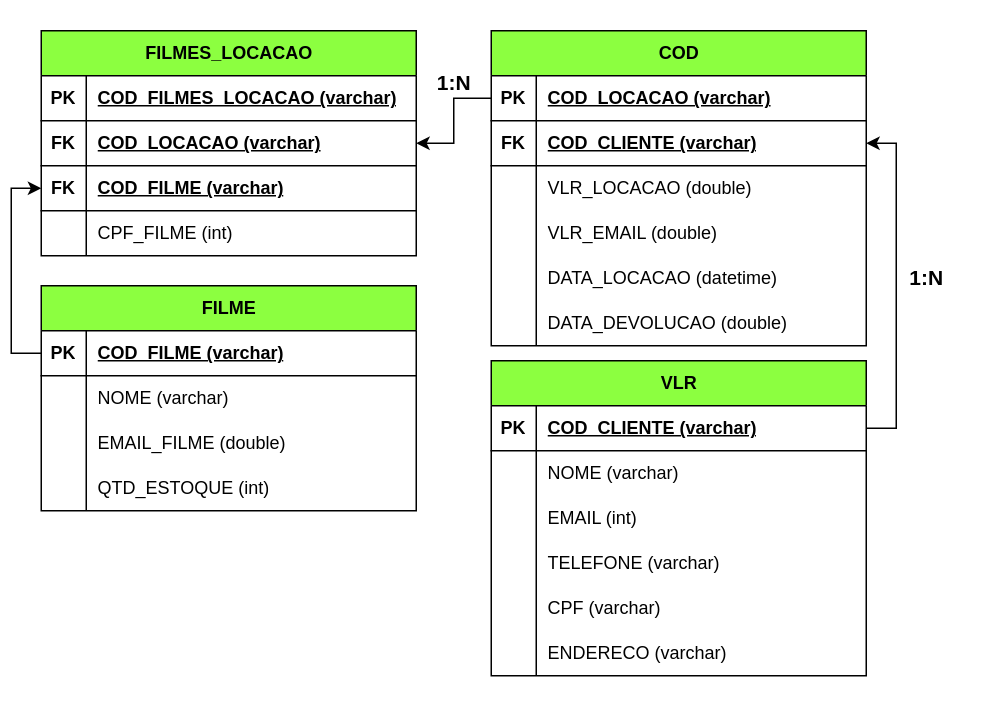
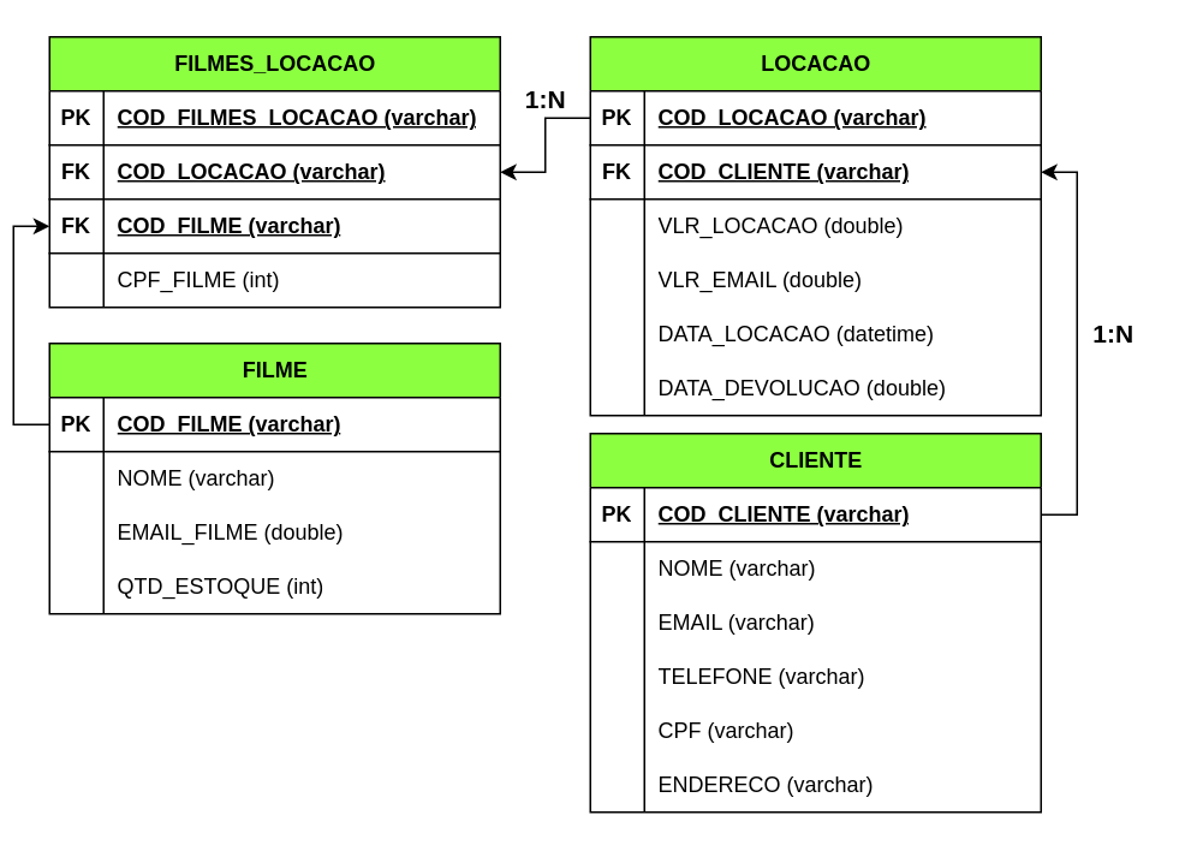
  <mxCell id="0" />
  <mxCell id="1" parent="0" />
- <mxCell id="2" value="COD" style="shape=table;startSize=30;container=1;collapsible=1;childLayout=tableLayout;fixedRows=1;rowLines=0;fontStyle=1;align=center;resizeLast=1;html=1;fillColor=#8CFF40;" parent="1" vertex="1"><mxGeometry x="320" y="20" width="250" height="210" as="geometry" /></mxCell>
+ <mxCell id="2" value="LOCACAO" style="shape=table;startSize=30;container=1;collapsible=1;childLayout=tableLayout;fixedRows=1;rowLines=0;fontStyle=1;align=center;resizeLast=1;html=1;fillColor=#8CFF40;" parent="1" vertex="1"><mxGeometry x="320" y="20" width="250" height="210" as="geometry" /></mxCell>
  <mxCell id="3" value="" style="shape=tableRow;horizontal=0;startSize=0;swimlaneHead=0;swimlaneBody=0;fillColor=none;collapsible=0;dropTarget=0;points=[[0,0.5],[1,0.5]];portConstraint=eastwest;top=0;left=0;right=0;bottom=1;" parent="2" vertex="1"><mxGeometry y="30" width="250" height="30" as="geometry" /></mxCell>
  <mxCell id="4" value="PK" style="shape=partialRectangle;connectable=0;fillColor=none;top=0;left=0;bottom=0;right=0;fontStyle=1;overflow=hidden;whiteSpace=wrap;html=1;" parent="3" vertex="1"><mxGeometry width="30" height="30" as="geometry"><mxRectangle width="30" height="30" as="alternateBounds" /></mxGeometry></mxCell>
  <mxCell id="5" value="COD_LOCACAO (varchar)" style="shape=partialRectangle;connectable=0;fillColor=none;top=0;left=0;bottom=0;right=0;align=left;spacingLeft=6;fontStyle=5;overflow=hidden;whiteSpace=wrap;html=1;" parent="3" vertex="1"><mxGeometry x="30" width="220" height="30" as="geometry"><mxRectangle width="220" height="30" as="alternateBounds" /></mxGeometry></mxCell>
  <mxCell id="6" value="" style="shape=tableRow;horizontal=0;startSize=0;swimlaneHead=0;swimlaneBody=0;fillColor=none;collapsible=0;dropTarget=0;points=[[0,0.5],[1,0.5]];portConstraint=eastwest;top=0;left=0;right=0;bottom=1;" parent="2" vertex="1"><mxGeometry y="60" width="250" height="30" as="geometry" /></mxCell>
  <mxCell id="7" value="FK" style="shape=partialRectangle;connectable=0;fillColor=none;top=0;left=0;bottom=0;right=0;fontStyle=1;overflow=hidden;whiteSpace=wrap;html=1;" parent="6" vertex="1"><mxGeometry width="30" height="30" as="geometry"><mxRectangle width="30" height="30" as="alternateBounds" /></mxGeometry></mxCell>
  <mxCell id="8" value="COD_CLIENTE (varchar)" style="shape=partialRectangle;connectable=0;fillColor=none;top=0;left=0;bottom=0;right=0;align=left;spacingLeft=6;fontStyle=5;overflow=hidden;whiteSpace=wrap;html=1;" parent="6" vertex="1"><mxGeometry x="30" width="220" height="30" as="geometry"><mxRectangle width="220" height="30" as="alternateBounds" /></mxGeometry></mxCell>
  <mxCell id="9" value="" style="shape=tableRow;horizontal=0;startSize=0;swimlaneHead=0;swimlaneBody=0;fillColor=none;collapsible=0;dropTarget=0;points=[[0,0.5],[1,0.5]];portConstraint=eastwest;top=0;left=0;right=0;bottom=0;" parent="2" vertex="1"><mxGeometry y="90" width="250" height="30" as="geometry" /></mxCell>
  <mxCell id="10" value="" style="shape=partialRectangle;connectable=0;fillColor=none;top=0;left=0;bottom=0;right=0;editable=1;overflow=hidden;whiteSpace=wrap;html=1;" parent="9" vertex="1"><mxGeometry width="30" height="30" as="geometry"><mxRectangle width="30" height="30" as="alternateBounds" /></mxGeometry></mxCell>
  <mxCell id="11" value="VLR_LOCACAO (double)" style="shape=partialRectangle;connectable=0;fillColor=none;top=0;left=0;bottom=0;right=0;align=left;spacingLeft=6;overflow=hidden;whiteSpace=wrap;html=1;" parent="9" vertex="1"><mxGeometry x="30" width="220" height="30" as="geometry"><mxRectangle width="220" height="30" as="alternateBounds" /></mxGeometry></mxCell>
  <mxCell id="12" value="" style="shape=tableRow;horizontal=0;startSize=0;swimlaneHead=0;swimlaneBody=0;fillColor=none;collapsible=0;dropTarget=0;points=[[0,0.5],[1,0.5]];portConstraint=eastwest;top=0;left=0;right=0;bottom=0;" parent="2" vertex="1"><mxGeometry y="120" width="250" height="30" as="geometry" /></mxCell>
  <mxCell id="13" value="" style="shape=partialRectangle;connectable=0;fillColor=none;top=0;left=0;bottom=0;right=0;editable=1;overflow=hidden;whiteSpace=wrap;html=1;" parent="12" vertex="1"><mxGeometry width="30" height="30" as="geometry"><mxRectangle width="30" height="30" as="alternateBounds" /></mxGeometry></mxCell>
  <mxCell id="14" value="VLR_EMAIL (double)" style="shape=partialRectangle;connectable=0;fillColor=none;top=0;left=0;bottom=0;right=0;align=left;spacingLeft=6;overflow=hidden;whiteSpace=wrap;html=1;" parent="12" vertex="1"><mxGeometry x="30" width="220" height="30" as="geometry"><mxRectangle width="220" height="30" as="alternateBounds" /></mxGeometry></mxCell>
  <mxCell id="15" value="" style="shape=tableRow;horizontal=0;startSize=0;swimlaneHead=0;swimlaneBody=0;fillColor=none;collapsible=0;dropTarget=0;points=[[0,0.5],[1,0.5]];portConstraint=eastwest;top=0;left=0;right=0;bottom=0;" parent="2" vertex="1"><mxGeometry y="150" width="250" height="30" as="geometry" /></mxCell>
  <mxCell id="16" value="" style="shape=partialRectangle;connectable=0;fillColor=none;top=0;left=0;bottom=0;right=0;editable=1;overflow=hidden;whiteSpace=wrap;html=1;" parent="15" vertex="1"><mxGeometry width="30" height="30" as="geometry"><mxRectangle width="30" height="30" as="alternateBounds" /></mxGeometry></mxCell>
  <mxCell id="17" value="DATA_LOCACAO (datetime)" style="shape=partialRectangle;connectable=0;fillColor=none;top=0;left=0;bottom=0;right=0;align=left;spacingLeft=6;overflow=hidden;whiteSpace=wrap;html=1;" parent="15" vertex="1"><mxGeometry x="30" width="220" height="30" as="geometry"><mxRectangle width="220" height="30" as="alternateBounds" /></mxGeometry></mxCell>
  <mxCell id="18" value="" style="shape=tableRow;horizontal=0;startSize=0;swimlaneHead=0;swimlaneBody=0;fillColor=none;collapsible=0;dropTarget=0;points=[[0,0.5],[1,0.5]];portConstraint=eastwest;top=0;left=0;right=0;bottom=0;" parent="2" vertex="1"><mxGeometry y="180" width="250" height="30" as="geometry" /></mxCell>
  <mxCell id="19" value="" style="shape=partialRectangle;connectable=0;fillColor=none;top=0;left=0;bottom=0;right=0;editable=1;overflow=hidden;whiteSpace=wrap;html=1;" parent="18" vertex="1"><mxGeometry width="30" height="30" as="geometry"><mxRectangle width="30" height="30" as="alternateBounds" /></mxGeometry></mxCell>
  <mxCell id="20" value="DATA_DEVOLUCAO (double)" style="shape=partialRectangle;connectable=0;fillColor=none;top=0;left=0;bottom=0;right=0;align=left;spacingLeft=6;overflow=hidden;whiteSpace=wrap;html=1;" parent="18" vertex="1"><mxGeometry x="30" width="220" height="30" as="geometry"><mxRectangle width="220" height="30" as="alternateBounds" /></mxGeometry></mxCell>
  <mxCell id="21" value="FILMES_LOCACAO" style="shape=table;startSize=30;container=1;collapsible=1;childLayout=tableLayout;fixedRows=1;rowLines=0;fontStyle=1;align=center;resizeLast=1;html=1;fillColor=#8CFF40;" parent="1" vertex="1"><mxGeometry y="20" width="250" height="150" as="geometry" x="20" /></mxCell>
  <mxCell id="22" value="" style="shape=tableRow;horizontal=0;startSize=0;swimlaneHead=0;swimlaneBody=0;fillColor=none;collapsible=0;dropTarget=0;points=[[0,0.5],[1,0.5]];portConstraint=eastwest;top=0;left=0;right=0;bottom=1;" parent="21" vertex="1"><mxGeometry y="30" width="250" height="30" as="geometry" /></mxCell>
  <mxCell id="23" value="PK" style="shape=partialRectangle;connectable=0;fillColor=none;top=0;left=0;bottom=0;right=0;fontStyle=1;overflow=hidden;whiteSpace=wrap;html=1;" parent="22" vertex="1"><mxGeometry width="30" height="30" as="geometry"><mxRectangle width="30" height="30" as="alternateBounds" /></mxGeometry></mxCell>
  <mxCell id="24" value="COD_FILMES_LOCACAO (varchar)" style="shape=partialRectangle;connectable=0;fillColor=none;top=0;left=0;bottom=0;right=0;align=left;spacingLeft=6;fontStyle=5;overflow=hidden;whiteSpace=wrap;html=1;" parent="22" vertex="1"><mxGeometry x="30" width="220" height="30" as="geometry"><mxRectangle width="220" height="30" as="alternateBounds" /></mxGeometry></mxCell>
  <mxCell id="25" value="" style="shape=tableRow;horizontal=0;startSize=0;swimlaneHead=0;swimlaneBody=0;fillColor=none;collapsible=0;dropTarget=0;points=[[0,0.5],[1,0.5]];portConstraint=eastwest;top=0;left=0;right=0;bottom=1;" parent="21" vertex="1"><mxGeometry y="60" width="250" height="30" as="geometry" /></mxCell>
  <mxCell id="26" value="FK" style="shape=partialRectangle;connectable=0;fillColor=none;top=0;left=0;bottom=0;right=0;fontStyle=1;overflow=hidden;whiteSpace=wrap;html=1;" parent="25" vertex="1"><mxGeometry width="30" height="30" as="geometry"><mxRectangle width="30" height="30" as="alternateBounds" /></mxGeometry></mxCell>
  <mxCell id="27" value="COD_LOCACAO (varchar)" style="shape=partialRectangle;connectable=0;fillColor=none;top=0;left=0;bottom=0;right=0;align=left;spacingLeft=6;fontStyle=5;overflow=hidden;whiteSpace=wrap;html=1;" parent="25" vertex="1"><mxGeometry x="30" width="220" height="30" as="geometry"><mxRectangle width="220" height="30" as="alternateBounds" /></mxGeometry></mxCell>
  <mxCell id="28" value="" style="shape=tableRow;horizontal=0;startSize=0;swimlaneHead=0;swimlaneBody=0;fillColor=none;collapsible=0;dropTarget=0;points=[[0,0.5],[1,0.5]];portConstraint=eastwest;top=0;left=0;right=0;bottom=1;" parent="21" vertex="1"><mxGeometry y="90" width="250" height="30" as="geometry" /></mxCell>
  <mxCell id="29" value="FK" style="shape=partialRectangle;connectable=0;fillColor=none;top=0;left=0;bottom=0;right=0;fontStyle=1;overflow=hidden;whiteSpace=wrap;html=1;" parent="28" vertex="1"><mxGeometry width="30" height="30" as="geometry"><mxRectangle width="30" height="30" as="alternateBounds" /></mxGeometry></mxCell>
  <mxCell id="30" value="COD_FILME (varchar)" style="shape=partialRectangle;connectable=0;fillColor=none;top=0;left=0;bottom=0;right=0;align=left;spacingLeft=6;fontStyle=5;overflow=hidden;whiteSpace=wrap;html=1;" parent="28" vertex="1"><mxGeometry x="30" width="220" height="30" as="geometry"><mxRectangle width="220" height="30" as="alternateBounds" /></mxGeometry></mxCell>
  <mxCell id="31" value="" style="shape=tableRow;horizontal=0;startSize=0;swimlaneHead=0;swimlaneBody=0;fillColor=none;collapsible=0;dropTarget=0;points=[[0,0.5],[1,0.5]];portConstraint=eastwest;top=0;left=0;right=0;bottom=0;" parent="21" vertex="1"><mxGeometry y="120" width="250" height="30" as="geometry" /></mxCell>
  <mxCell id="32" value="" style="shape=partialRectangle;connectable=0;fillColor=none;top=0;left=0;bottom=0;right=0;editable=1;overflow=hidden;whiteSpace=wrap;html=1;" parent="31" vertex="1"><mxGeometry width="30" height="30" as="geometry"><mxRectangle width="30" height="30" as="alternateBounds" /></mxGeometry></mxCell>
  <mxCell id="33" value="CPF_FILME (int)" style="shape=partialRectangle;connectable=0;fillColor=none;top=0;left=0;bottom=0;right=0;align=left;spacingLeft=6;overflow=hidden;whiteSpace=wrap;html=1;" parent="31" vertex="1"><mxGeometry x="30" width="220" height="30" as="geometry"><mxRectangle width="220" height="30" as="alternateBounds" /></mxGeometry></mxCell>
  <mxCell id="34" style="edgeStyle=orthogonalEdgeStyle;rounded=0;orthogonalLoop=1;jettySize=auto;html=1;entryX=1;entryY=0.5;entryDx=0;entryDy=0;" parent="1" source="3" target="25" edge="1"><mxGeometry relative="1" as="geometry" /></mxCell>
  <mxCell id="35" value="FILME" style="shape=table;startSize=30;container=1;collapsible=1;childLayout=tableLayout;fixedRows=1;rowLines=0;fontStyle=1;align=center;resizeLast=1;html=1;fillColor=#8CFF40;" parent="1" vertex="1"><mxGeometry y="190" width="250" height="150" as="geometry" x="20" /></mxCell>
  <mxCell id="36" value="" style="shape=tableRow;horizontal=0;startSize=0;swimlaneHead=0;swimlaneBody=0;fillColor=none;collapsible=0;dropTarget=0;points=[[0,0.5],[1,0.5]];portConstraint=eastwest;top=0;left=0;right=0;bottom=1;" parent="35" vertex="1"><mxGeometry y="30" width="250" height="30" as="geometry" /></mxCell>
  <mxCell id="37" value="PK" style="shape=partialRectangle;connectable=0;fillColor=none;top=0;left=0;bottom=0;right=0;fontStyle=1;overflow=hidden;whiteSpace=wrap;html=1;" parent="36" vertex="1"><mxGeometry width="30" height="30" as="geometry"><mxRectangle width="30" height="30" as="alternateBounds" /></mxGeometry></mxCell>
  <mxCell id="38" value="COD_FILME (varchar)" style="shape=partialRectangle;connectable=0;fillColor=none;top=0;left=0;bottom=0;right=0;align=left;spacingLeft=6;fontStyle=5;overflow=hidden;whiteSpace=wrap;html=1;" parent="36" vertex="1"><mxGeometry x="30" width="220" height="30" as="geometry"><mxRectangle width="220" height="30" as="alternateBounds" /></mxGeometry></mxCell>
  <mxCell id="39" value="" style="shape=tableRow;horizontal=0;startSize=0;swimlaneHead=0;swimlaneBody=0;fillColor=none;collapsible=0;dropTarget=0;points=[[0,0.5],[1,0.5]];portConstraint=eastwest;top=0;left=0;right=0;bottom=0;" parent="35" vertex="1"><mxGeometry y="60" width="250" height="30" as="geometry" /></mxCell>
  <mxCell id="40" value="" style="shape=partialRectangle;connectable=0;fillColor=none;top=0;left=0;bottom=0;right=0;editable=1;overflow=hidden;whiteSpace=wrap;html=1;" parent="39" vertex="1"><mxGeometry width="30" height="30" as="geometry"><mxRectangle width="30" height="30" as="alternateBounds" /></mxGeometry></mxCell>
  <mxCell id="41" value="NOME (varchar)" style="shape=partialRectangle;connectable=0;fillColor=none;top=0;left=0;bottom=0;right=0;align=left;spacingLeft=6;overflow=hidden;whiteSpace=wrap;html=1;" parent="39" vertex="1"><mxGeometry x="30" width="220" height="30" as="geometry"><mxRectangle width="220" height="30" as="alternateBounds" /></mxGeometry></mxCell>
  <mxCell id="42" value="" style="shape=tableRow;horizontal=0;startSize=0;swimlaneHead=0;swimlaneBody=0;fillColor=none;collapsible=0;dropTarget=0;points=[[0,0.5],[1,0.5]];portConstraint=eastwest;top=0;left=0;right=0;bottom=0;" parent="35" vertex="1"><mxGeometry y="90" width="250" height="30" as="geometry" /></mxCell>
  <mxCell id="43" value="" style="shape=partialRectangle;connectable=0;fillColor=none;top=0;left=0;bottom=0;right=0;editable=1;overflow=hidden;whiteSpace=wrap;html=1;" parent="42" vertex="1"><mxGeometry width="30" height="30" as="geometry"><mxRectangle width="30" height="30" as="alternateBounds" /></mxGeometry></mxCell>
  <mxCell id="44" value="EMAIL_FILME (double)" style="shape=partialRectangle;connectable=0;fillColor=none;top=0;left=0;bottom=0;right=0;align=left;spacingLeft=6;overflow=hidden;whiteSpace=wrap;html=1;" parent="42" vertex="1"><mxGeometry x="30" width="220" height="30" as="geometry"><mxRectangle width="220" height="30" as="alternateBounds" /></mxGeometry></mxCell>
  <mxCell id="45" value="" style="shape=tableRow;horizontal=0;startSize=0;swimlaneHead=0;swimlaneBody=0;fillColor=none;collapsible=0;dropTarget=0;points=[[0,0.5],[1,0.5]];portConstraint=eastwest;top=0;left=0;right=0;bottom=0;" parent="35" vertex="1"><mxGeometry y="120" width="250" height="30" as="geometry" /></mxCell>
  <mxCell id="46" value="" style="shape=partialRectangle;connectable=0;fillColor=none;top=0;left=0;bottom=0;right=0;editable=1;overflow=hidden;whiteSpace=wrap;html=1;" parent="45" vertex="1"><mxGeometry width="30" height="30" as="geometry"><mxRectangle width="30" height="30" as="alternateBounds" /></mxGeometry></mxCell>
  <mxCell id="47" value="QTD_ESTOQUE (int)" style="shape=partialRectangle;connectable=0;fillColor=none;top=0;left=0;bottom=0;right=0;align=left;spacingLeft=6;overflow=hidden;whiteSpace=wrap;html=1;" parent="45" vertex="1"><mxGeometry x="30" width="220" height="30" as="geometry"><mxRectangle width="220" height="30" as="alternateBounds" /></mxGeometry></mxCell>
  <mxCell id="48" style="edgeStyle=orthogonalEdgeStyle;rounded=0;orthogonalLoop=1;jettySize=auto;html=1;entryX=0;entryY=0.5;entryDx=0;entryDy=0;" parent="1" source="36" target="28" edge="1"><mxGeometry relative="1" as="geometry" /></mxCell>
- <mxCell id="49" value="VLR" style="shape=table;startSize=30;container=1;collapsible=1;childLayout=tableLayout;fixedRows=1;rowLines=0;fontStyle=1;align=center;resizeLast=1;html=1;fillColor=#8CFF40;" parent="1" vertex="1"><mxGeometry x="320" y="240" width="250" height="210" as="geometry" /></mxCell>
+ <mxCell id="49" value="CLIENTE" style="shape=table;startSize=30;container=1;collapsible=1;childLayout=tableLayout;fixedRows=1;rowLines=0;fontStyle=1;align=center;resizeLast=1;html=1;fillColor=#8CFF40;" parent="1" vertex="1"><mxGeometry x="320" y="240" width="250" height="210" as="geometry" /></mxCell>
  <mxCell id="50" value="" style="shape=tableRow;horizontal=0;startSize=0;swimlaneHead=0;swimlaneBody=0;fillColor=none;collapsible=0;dropTarget=0;points=[[0,0.5],[1,0.5]];portConstraint=eastwest;top=0;left=0;right=0;bottom=1;" parent="49" vertex="1"><mxGeometry y="30" width="250" height="30" as="geometry" /></mxCell>
  <mxCell id="51" value="PK" style="shape=partialRectangle;connectable=0;fillColor=none;top=0;left=0;bottom=0;right=0;fontStyle=1;overflow=hidden;whiteSpace=wrap;html=1;" parent="50" vertex="1"><mxGeometry width="30" height="30" as="geometry"><mxRectangle width="30" height="30" as="alternateBounds" /></mxGeometry></mxCell>
  <mxCell id="52" value="COD_CLIENTE (varchar)" style="shape=partialRectangle;connectable=0;fillColor=none;top=0;left=0;bottom=0;right=0;align=left;spacingLeft=6;fontStyle=5;overflow=hidden;whiteSpace=wrap;html=1;" parent="50" vertex="1"><mxGeometry x="30" width="220" height="30" as="geometry"><mxRectangle width="220" height="30" as="alternateBounds" /></mxGeometry></mxCell>
  <mxCell id="53" value="" style="shape=tableRow;horizontal=0;startSize=0;swimlaneHead=0;swimlaneBody=0;fillColor=none;collapsible=0;dropTarget=0;points=[[0,0.5],[1,0.5]];portConstraint=eastwest;top=0;left=0;right=0;bottom=0;" parent="49" vertex="1"><mxGeometry y="60" width="250" height="30" as="geometry" /></mxCell>
  <mxCell id="54" value="" style="shape=partialRectangle;connectable=0;fillColor=none;top=0;left=0;bottom=0;right=0;editable=1;overflow=hidden;whiteSpace=wrap;html=1;" parent="53" vertex="1"><mxGeometry width="30" height="30" as="geometry"><mxRectangle width="30" height="30" as="alternateBounds" /></mxGeometry></mxCell>
  <mxCell id="55" value="NOME (varchar)" style="shape=partialRectangle;connectable=0;fillColor=none;top=0;left=0;bottom=0;right=0;align=left;spacingLeft=6;overflow=hidden;whiteSpace=wrap;html=1;" parent="53" vertex="1"><mxGeometry x="30" width="220" height="30" as="geometry"><mxRectangle width="220" height="30" as="alternateBounds" /></mxGeometry></mxCell>
  <mxCell id="56" value="" style="shape=tableRow;horizontal=0;startSize=0;swimlaneHead=0;swimlaneBody=0;fillColor=none;collapsible=0;dropTarget=0;points=[[0,0.5],[1,0.5]];portConstraint=eastwest;top=0;left=0;right=0;bottom=0;" parent="49" vertex="1"><mxGeometry y="90" width="250" height="30" as="geometry" /></mxCell>
  <mxCell id="57" value="" style="shape=partialRectangle;connectable=0;fillColor=none;top=0;left=0;bottom=0;right=0;editable=1;overflow=hidden;whiteSpace=wrap;html=1;" parent="56" vertex="1"><mxGeometry width="30" height="30" as="geometry"><mxRectangle width="30" height="30" as="alternateBounds" /></mxGeometry></mxCell>
- <mxCell id="58" value="EMAIL (int)" style="shape=partialRectangle;connectable=0;fillColor=none;top=0;left=0;bottom=0;right=0;align=left;spacingLeft=6;overflow=hidden;whiteSpace=wrap;html=1;" parent="56" vertex="1"><mxGeometry x="30" width="220" height="30" as="geometry"><mxRectangle width="220" height="30" as="alternateBounds" /></mxGeometry></mxCell>
+ <mxCell id="58" value="EMAIL (varchar)" style="shape=partialRectangle;connectable=0;fillColor=none;top=0;left=0;bottom=0;right=0;align=left;spacingLeft=6;overflow=hidden;whiteSpace=wrap;html=1;" parent="56" vertex="1"><mxGeometry x="30" width="220" height="30" as="geometry"><mxRectangle width="220" height="30" as="alternateBounds" /></mxGeometry></mxCell>
  <mxCell id="59" value="" style="shape=tableRow;horizontal=0;startSize=0;swimlaneHead=0;swimlaneBody=0;fillColor=none;collapsible=0;dropTarget=0;points=[[0,0.5],[1,0.5]];portConstraint=eastwest;top=0;left=0;right=0;bottom=0;" parent="49" vertex="1"><mxGeometry y="120" width="250" height="30" as="geometry" /></mxCell>
  <mxCell id="60" value="" style="shape=partialRectangle;connectable=0;fillColor=none;top=0;left=0;bottom=0;right=0;editable=1;overflow=hidden;whiteSpace=wrap;html=1;" parent="59" vertex="1"><mxGeometry width="30" height="30" as="geometry"><mxRectangle width="30" height="30" as="alternateBounds" /></mxGeometry></mxCell>
  <mxCell id="61" value="TELEFONE (varchar)" style="shape=partialRectangle;connectable=0;fillColor=none;top=0;left=0;bottom=0;right=0;align=left;spacingLeft=6;overflow=hidden;whiteSpace=wrap;html=1;" parent="59" vertex="1"><mxGeometry x="30" width="220" height="30" as="geometry"><mxRectangle width="220" height="30" as="alternateBounds" /></mxGeometry></mxCell>
  <mxCell id="62" value="" style="shape=tableRow;horizontal=0;startSize=0;swimlaneHead=0;swimlaneBody=0;fillColor=none;collapsible=0;dropTarget=0;points=[[0,0.5],[1,0.5]];portConstraint=eastwest;top=0;left=0;right=0;bottom=0;" parent="49" vertex="1"><mxGeometry y="150" width="250" height="30" as="geometry" /></mxCell>
  <mxCell id="63" value="" style="shape=partialRectangle;connectable=0;fillColor=none;top=0;left=0;bottom=0;right=0;editable=1;overflow=hidden;whiteSpace=wrap;html=1;" parent="62" vertex="1"><mxGeometry width="30" height="30" as="geometry"><mxRectangle width="30" height="30" as="alternateBounds" /></mxGeometry></mxCell>
  <mxCell id="64" value="CPF (varchar)" style="shape=partialRectangle;connectable=0;fillColor=none;top=0;left=0;bottom=0;right=0;align=left;spacingLeft=6;overflow=hidden;whiteSpace=wrap;html=1;" parent="62" vertex="1"><mxGeometry x="30" width="220" height="30" as="geometry"><mxRectangle width="220" height="30" as="alternateBounds" /></mxGeometry></mxCell>
  <mxCell id="65" value="" style="shape=tableRow;horizontal=0;startSize=0;swimlaneHead=0;swimlaneBody=0;fillColor=none;collapsible=0;dropTarget=0;points=[[0,0.5],[1,0.5]];portConstraint=eastwest;top=0;left=0;right=0;bottom=0;" parent="49" vertex="1"><mxGeometry y="180" width="250" height="30" as="geometry" /></mxCell>
  <mxCell id="66" value="" style="shape=partialRectangle;connectable=0;fillColor=none;top=0;left=0;bottom=0;right=0;editable=1;overflow=hidden;whiteSpace=wrap;html=1;" parent="65" vertex="1"><mxGeometry width="30" height="30" as="geometry"><mxRectangle width="30" height="30" as="alternateBounds" /></mxGeometry></mxCell>
  <mxCell id="67" value="ENDERECO (varchar)" style="shape=partialRectangle;connectable=0;fillColor=none;top=0;left=0;bottom=0;right=0;align=left;spacingLeft=6;overflow=hidden;whiteSpace=wrap;html=1;" parent="65" vertex="1"><mxGeometry x="30" width="220" height="30" as="geometry"><mxRectangle width="220" height="30" as="alternateBounds" /></mxGeometry></mxCell>
  <mxCell id="68" style="edgeStyle=orthogonalEdgeStyle;rounded=0;orthogonalLoop=1;jettySize=auto;html=1;entryX=1;entryY=0.5;entryDx=0;entryDy=0;" parent="1" source="50" target="6" edge="1"><mxGeometry relative="1" as="geometry"><Array as="points"><mxPoint x="590" y="285" /><mxPoint x="590" y="95" /></Array></mxGeometry></mxCell>
  <mxCell id="69" value="1:N" style="text;html=1;align=center;verticalAlign=middle;resizable=0;points=[];autosize=1;strokeColor=none;fillColor=none;fontStyle=1;fontSize=14;" parent="1" vertex="1"><mxGeometry x="585" y="170" width="50" height="30" as="geometry" /></mxCell>
  <mxCell id="70" value="1:N" style="text;html=1;align=center;verticalAlign=middle;resizable=0;points=[];autosize=1;strokeColor=none;fillColor=none;fontStyle=1;fontSize=14;" parent="1" vertex="1"><mxGeometry x="270" y="40" width="50" height="30" as="geometry" /></mxCell>
